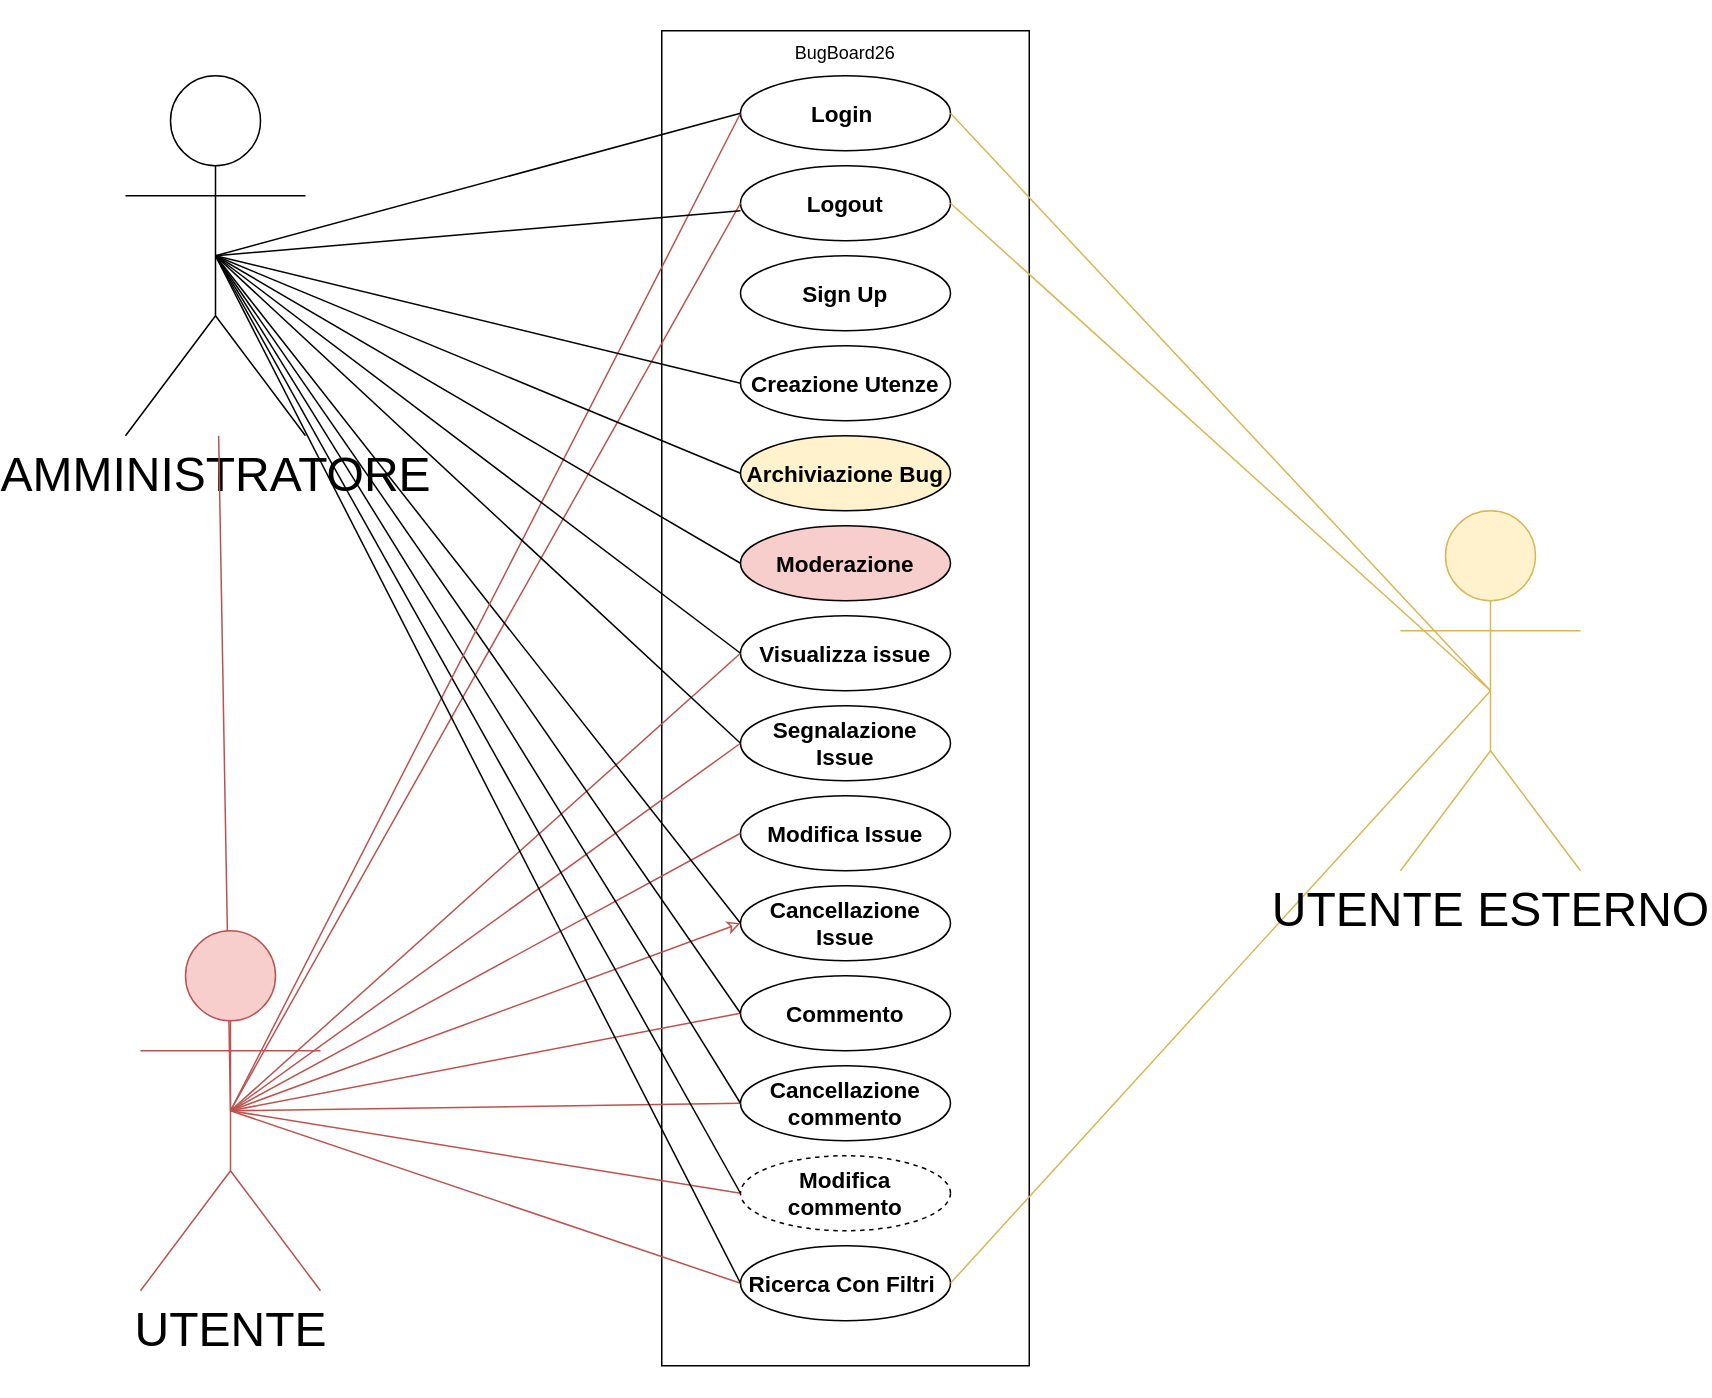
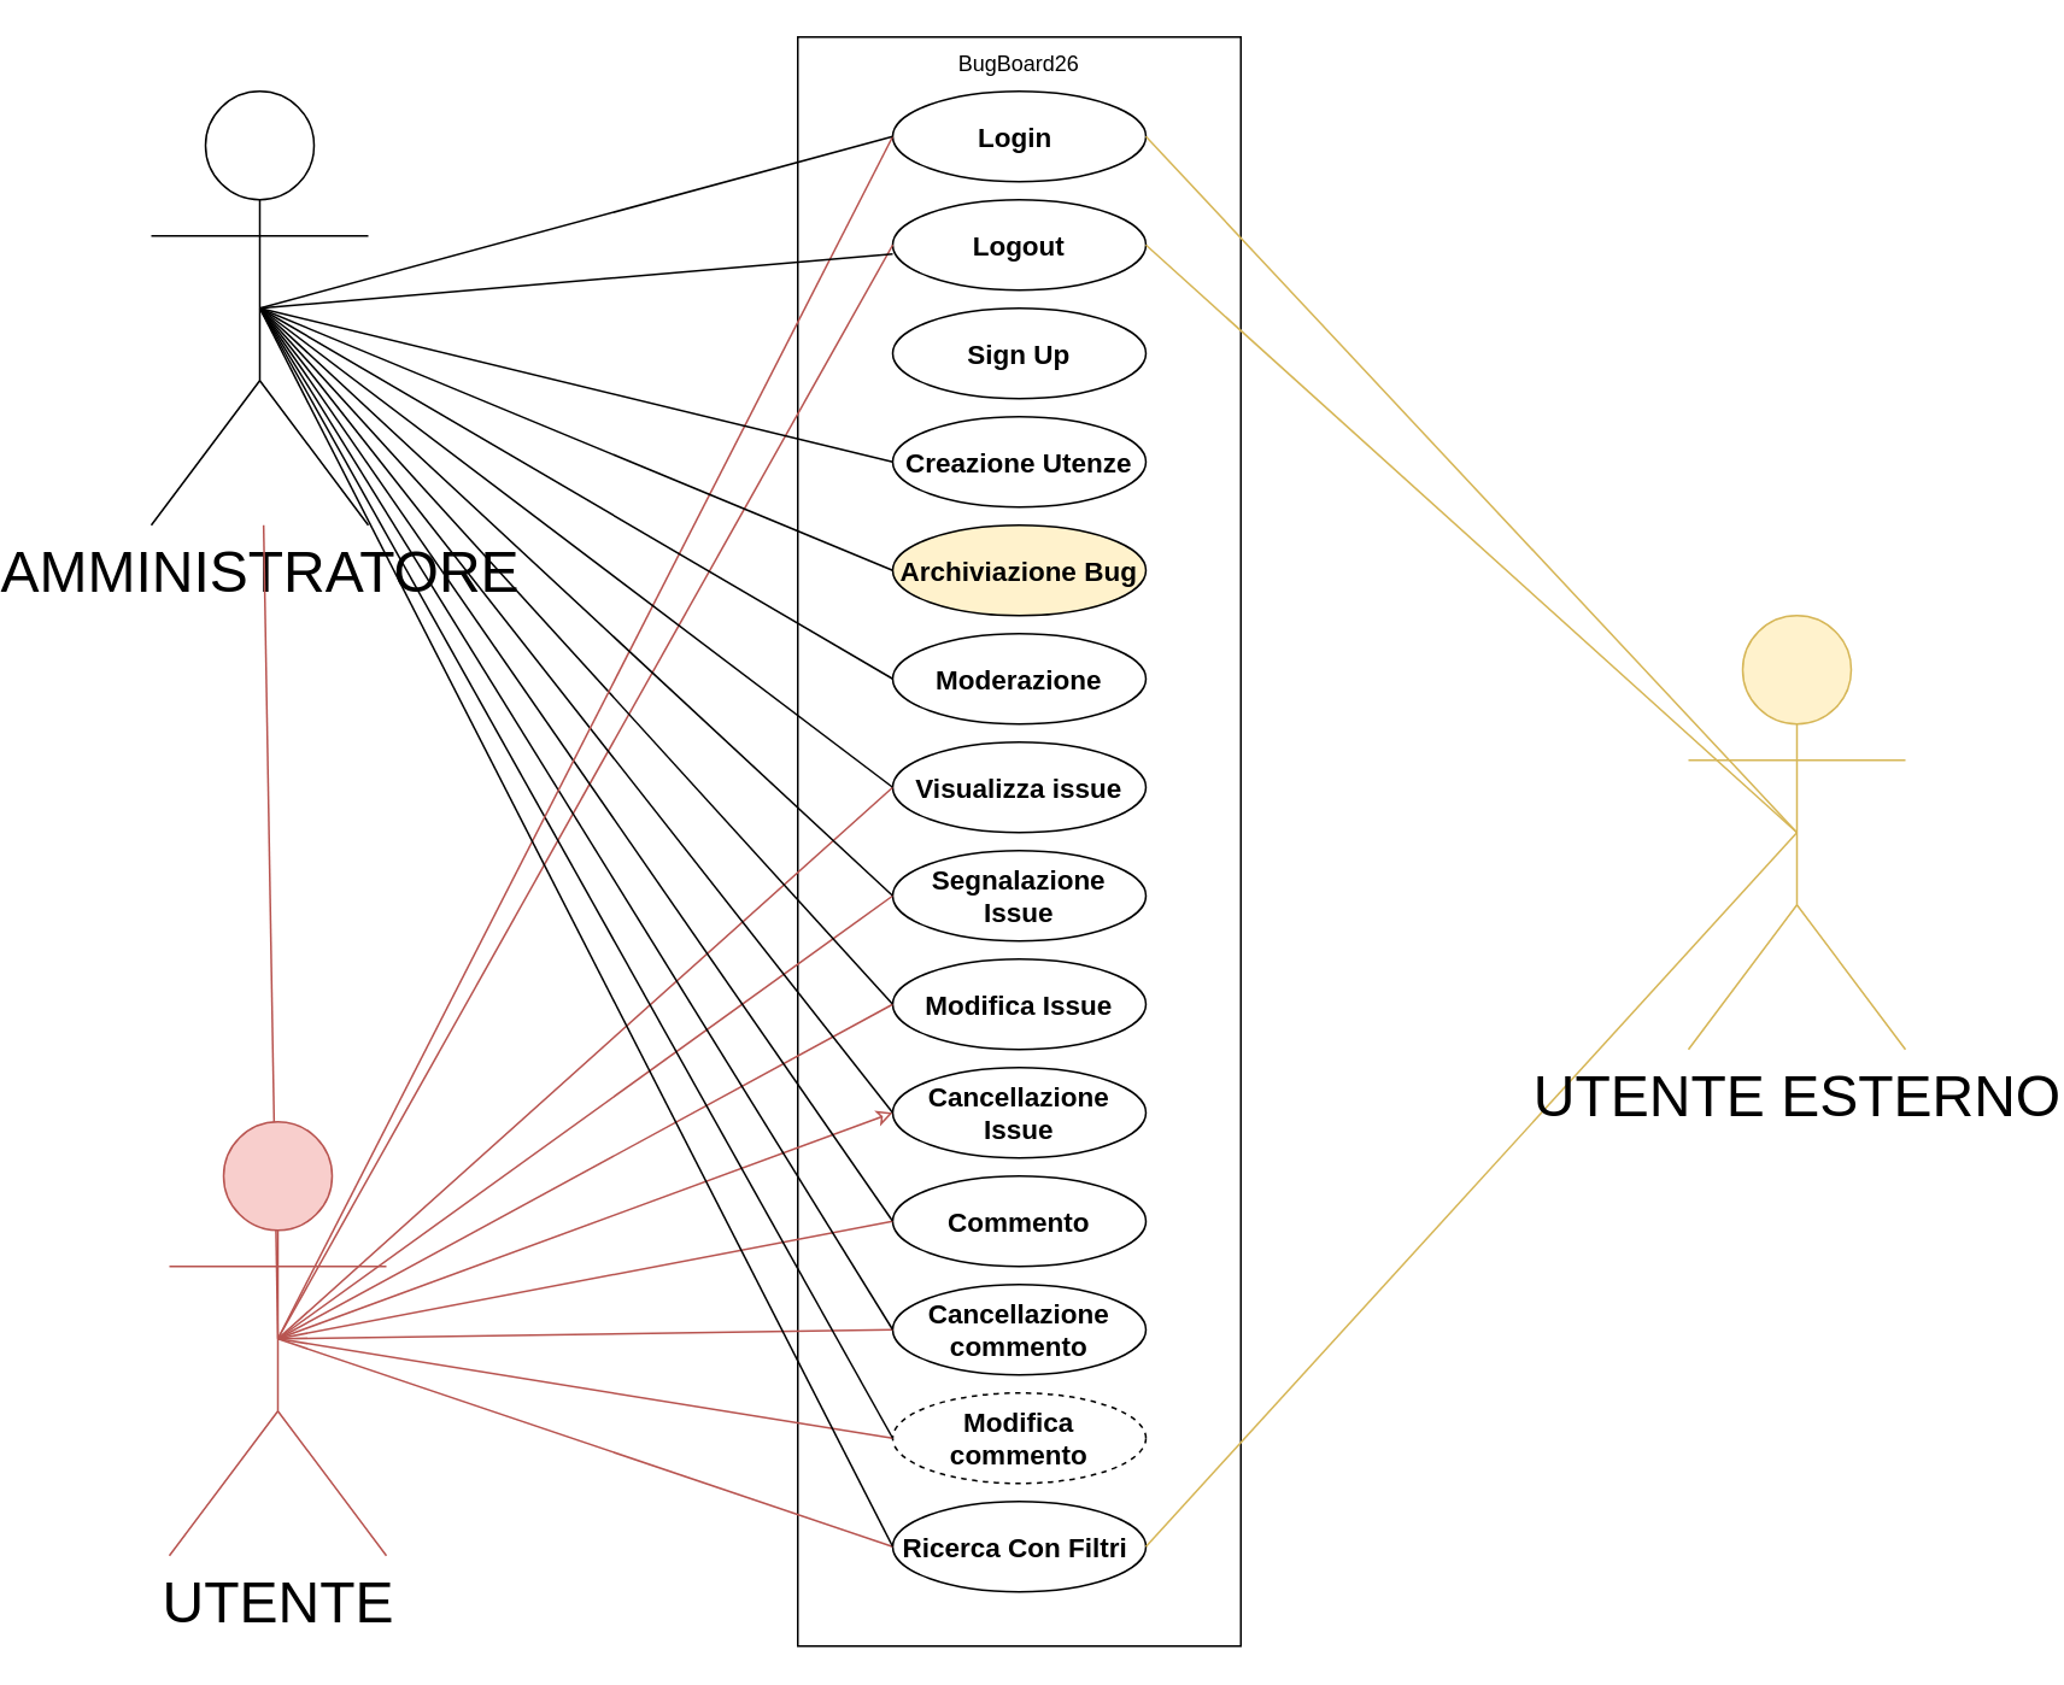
  <mxCell id="0" />
  <mxCell id="1" parent="0" />
  <mxCell id="2" value="" style="rounded=0;whiteSpace=wrap;html=1;" vertex="1" parent="1"><mxGeometry x="377.5" y="20" width="245" height="890" as="geometry" /></mxCell>
  <mxCell id="3" value="AMMINISTRATORE" style="shape=umlActor;verticalLabelPosition=bottom;verticalAlign=top;html=1;fontSize=32;" parent="1" vertex="1"><mxGeometry x="20" y="50" width="120" height="240" as="geometry" /></mxCell>
  <mxCell id="4" value="Logout" style="ellipse;whiteSpace=wrap;html=1;fontStyle=1;fontSize=15;" vertex="1" parent="1"><mxGeometry x="430" y="110" width="140" height="50" as="geometry" /></mxCell>
  <mxCell id="5" value="Creazione Utenze" style="ellipse;whiteSpace=wrap;html=1;fontStyle=1;fontSize=15;" vertex="1" parent="1"><mxGeometry x="430" y="230" width="140" height="50" as="geometry" /></mxCell>
  <mxCell id="6" value="Login&amp;nbsp;" style="ellipse;whiteSpace=wrap;html=1;fontStyle=1;fontSize=15;" vertex="1" parent="1"><mxGeometry x="430" y="50" width="140" height="50" as="geometry" /></mxCell>
  <mxCell id="7" value="Sign Up" style="ellipse;whiteSpace=wrap;html=1;fontStyle=1;fontSize=15;" vertex="1" parent="1"><mxGeometry x="430" y="170" width="140" height="50" as="geometry" /></mxCell>
  <mxCell id="8" value="Segnalazione Issue" style="ellipse;whiteSpace=wrap;html=1;fontStyle=1;fontSize=15;" vertex="1" parent="1"><mxGeometry x="430" y="470" width="140" height="50" as="geometry" /></mxCell>
  <mxCell id="9" value="Archiviazione Bug" style="ellipse;whiteSpace=wrap;html=1;fontStyle=1;fontSize=15;fillColor=#fff2cc;" vertex="1" parent="1"><mxGeometry x="430" y="290" width="140" height="50" as="geometry" /></mxCell>
  <mxCell id="10" value="Cancellazione commento" style="ellipse;whiteSpace=wrap;html=1;fontStyle=1;fontSize=15;" vertex="1" parent="1"><mxGeometry x="430" y="710" width="140" height="50" as="geometry" /></mxCell>
  <mxCell id="11" value="Visualizza issue" style="ellipse;whiteSpace=wrap;html=1;fontStyle=1;fontSize=15;" vertex="1" parent="1"><mxGeometry x="430" y="410" width="140" height="50" as="geometry" /></mxCell>
  <mxCell id="12" value="Commento" style="ellipse;whiteSpace=wrap;html=1;fontStyle=1;fontSize=15;" vertex="1" parent="1"><mxGeometry x="430" y="650" width="140" height="50" as="geometry" /></mxCell>
  <mxCell id="13" value="Ricerca Con Filtri&amp;nbsp;" style="ellipse;whiteSpace=wrap;html=1;fontStyle=1;fontSize=15;" vertex="1" parent="1"><mxGeometry x="430" y="830" width="140" height="50" as="geometry" /></mxCell>
  <mxCell id="14" value="Modifica Issue" style="ellipse;whiteSpace=wrap;html=1;fontStyle=1;fontSize=15;" vertex="1" parent="1"><mxGeometry x="430" y="530" width="140" height="50" as="geometry" /></mxCell>
  <mxCell id="15" value="Modifica commento" style="ellipse;whiteSpace=wrap;html=1;fontStyle=1;fontSize=15;dashed=1;" vertex="1" parent="1"><mxGeometry x="430" y="770" width="140" height="50" as="geometry" /></mxCell>
- <mxCell id="16" value="Moderazione" style="ellipse;whiteSpace=wrap;html=1;fontStyle=1;fontSize=15;fillColor=#f8cecc;" vertex="1" parent="1"><mxGeometry x="430" y="350" width="140" height="50" as="geometry" /></mxCell>
+ <mxCell id="16" value="Moderazione" style="ellipse;whiteSpace=wrap;html=1;fontStyle=1;fontSize=15;" vertex="1" parent="1"><mxGeometry x="430" y="350" width="140" height="50" as="geometry" /></mxCell>
  <mxCell id="17" value="Cancellazione Issue" style="ellipse;whiteSpace=wrap;html=1;fontStyle=1;fontSize=15;" vertex="1" parent="1"><mxGeometry x="430" y="590" width="140" height="50" as="geometry" /></mxCell>
  <mxCell id="18" style="edgeStyle=none;html=1;exitX=0.5;exitY=0.5;exitDx=0;exitDy=0;exitPerimeter=0;entryX=1;entryY=0.5;entryDx=0;entryDy=0;fillColor=#fff2cc;strokeColor=#d6b656;endArrow=none;endFill=0;" edge="1" parent="1" source="21" target="13"><mxGeometry relative="1" as="geometry" /></mxCell>
  <mxCell id="19" style="edgeStyle=none;html=1;exitX=0.5;exitY=0.5;exitDx=0;exitDy=0;exitPerimeter=0;entryX=1;entryY=0.5;entryDx=0;entryDy=0;fillColor=#fff2cc;strokeColor=#d6b656;endArrow=none;endFill=0;" edge="1" parent="1" source="21" target="6"><mxGeometry relative="1" as="geometry" /></mxCell>
  <mxCell id="20" style="edgeStyle=none;html=1;exitX=0.5;exitY=0.5;exitDx=0;exitDy=0;exitPerimeter=0;entryX=1;entryY=0.5;entryDx=0;entryDy=0;fillColor=#fff2cc;strokeColor=#d6b656;endArrow=none;endFill=0;" edge="1" parent="1" source="21" target="4"><mxGeometry relative="1" as="geometry" /></mxCell>
  <mxCell id="21" value="UTENTE ESTERNO" style="shape=umlActor;verticalLabelPosition=bottom;verticalAlign=top;html=1;fontSize=32;fillColor=#fff2cc;strokeColor=#d6b656;" vertex="1" parent="1"><mxGeometry x="870" y="340" width="120" height="240" as="geometry" /></mxCell>
  <mxCell id="22" style="edgeStyle=none;html=1;exitX=0.5;exitY=0.5;exitDx=0;exitDy=0;exitPerimeter=0;entryX=0;entryY=0.5;entryDx=0;entryDy=0;endArrow=none;endFill=0;fillColor=#f8cecc;strokeColor=#b85450;" edge="1" parent="1" source="36" target="4"><mxGeometry relative="1" as="geometry" /></mxCell>
  <mxCell id="23" style="edgeStyle=none;html=1;exitX=0.5;exitY=0.5;exitDx=0;exitDy=0;exitPerimeter=0;endArrow=none;endFill=0;fillColor=#f8cecc;strokeColor=#b85450;" edge="1" parent="1" source="36" target="3"><mxGeometry relative="1" as="geometry" /></mxCell>
  <mxCell id="24" style="edgeStyle=none;html=1;exitX=0.5;exitY=0.5;exitDx=0;exitDy=0;exitPerimeter=0;entryX=0;entryY=0.5;entryDx=0;entryDy=0;endArrow=none;endFill=0;fillColor=#f8cecc;strokeColor=#b85450;" edge="1" parent="1" source="36" target="11"><mxGeometry relative="1" as="geometry" /></mxCell>
  <mxCell id="25" style="edgeStyle=none;html=1;exitX=0.5;exitY=0.5;exitDx=0;exitDy=0;exitPerimeter=0;entryX=0;entryY=0.5;entryDx=0;entryDy=0;fillColor=#f8cecc;strokeColor=#b85450;endArrow=none;endFill=0;" edge="1" parent="1" source="36" target="8"><mxGeometry relative="1" as="geometry" /></mxCell>
  <mxCell id="26" style="edgeStyle=none;html=1;exitX=0.5;exitY=0.5;exitDx=0;exitDy=0;exitPerimeter=0;entryX=0;entryY=0.5;entryDx=0;entryDy=0;fillColor=#f8cecc;strokeColor=#b85450;endArrow=none;endFill=0;" edge="1" parent="1" source="36" target="14"><mxGeometry relative="1" as="geometry" /></mxCell>
  <mxCell id="27" style="edgeStyle=none;html=1;exitX=0.5;exitY=0.5;exitDx=0;exitDy=0;exitPerimeter=0;entryX=0;entryY=0.5;entryDx=0;entryDy=0;fillColor=#f8cecc;strokeColor=#b85450;endArrow=classic;endFill=0;" edge="1" parent="1" source="36" target="17"><mxGeometry relative="1" as="geometry" /></mxCell>
  <mxCell id="28" style="edgeStyle=none;html=1;exitX=0.5;exitY=0.5;exitDx=0;exitDy=0;exitPerimeter=0;entryX=0;entryY=0.5;entryDx=0;entryDy=0;fillColor=#f8cecc;strokeColor=#b85450;endArrow=none;endFill=0;" edge="1" parent="1" source="36" target="12"><mxGeometry relative="1" as="geometry" /></mxCell>
+ <mxCell id="29" style="edgeStyle=none;html=1;exitX=0.5;exitY=0.5;exitDx=0;exitDy=0;exitPerimeter=0;entryX=0;entryY=0.5;entryDx=0;entryDy=0;endArrow=none;endFill=0;" edge="1" parent="1" source="3" target="14"><mxGeometry relative="1" as="geometry" /></mxCell>
  <mxCell id="30" style="edgeStyle=none;html=1;exitX=0.5;exitY=0.5;exitDx=0;exitDy=0;exitPerimeter=0;entryX=0;entryY=0.5;entryDx=0;entryDy=0;fillColor=#f8cecc;strokeColor=#b85450;endArrow=none;endFill=0;" edge="1" parent="1" source="36" target="10"><mxGeometry relative="1" as="geometry" /></mxCell>
  <mxCell id="31" value="" style="endArrow=none;html=1;exitX=0.5;exitY=0.5;exitDx=0;exitDy=0;exitPerimeter=0;entryX=0;entryY=0.5;entryDx=0;entryDy=0;" edge="1" parent="1" source="3" target="17"><mxGeometry width="50" height="50" relative="1" as="geometry"><mxPoint x="110" y="200" as="sourcePoint" /><mxPoint x="460" y="465" as="targetPoint" /></mxGeometry></mxCell>
  <mxCell id="32" style="edgeStyle=none;html=1;exitX=0.5;exitY=0.5;exitDx=0;exitDy=0;exitPerimeter=0;entryX=0;entryY=0.5;entryDx=0;entryDy=0;fillColor=#f8cecc;strokeColor=#b85450;endArrow=none;endFill=0;" edge="1" parent="1" source="36" target="15"><mxGeometry relative="1" as="geometry" /></mxCell>
  <mxCell id="33" value="" style="endArrow=none;html=1;exitX=0.5;exitY=0.5;exitDx=0;exitDy=0;exitPerimeter=0;entryX=0;entryY=0.5;entryDx=0;entryDy=0;" edge="1" parent="1" source="3" target="12"><mxGeometry width="50" height="50" relative="1" as="geometry"><mxPoint x="90" y="180" as="sourcePoint" /><mxPoint x="440" y="625" as="targetPoint" /></mxGeometry></mxCell>
  <mxCell id="34" style="edgeStyle=none;html=1;exitX=0.5;exitY=0.5;exitDx=0;exitDy=0;exitPerimeter=0;entryX=0;entryY=0.5;entryDx=0;entryDy=0;fillColor=#f8cecc;strokeColor=#b85450;endArrow=none;endFill=0;" edge="1" parent="1" source="36" target="13"><mxGeometry relative="1" as="geometry" /></mxCell>
  <mxCell id="35" value="" style="endArrow=none;html=1;exitX=0.5;exitY=0.5;exitDx=0;exitDy=0;exitPerimeter=0;entryX=0;entryY=0.5;entryDx=0;entryDy=0;" edge="1" parent="1" source="3" target="10"><mxGeometry width="50" height="50" relative="1" as="geometry"><mxPoint x="100" y="190" as="sourcePoint" /><mxPoint x="450" y="635" as="targetPoint" /></mxGeometry></mxCell>
  <mxCell id="36" value="UTENTE" style="shape=umlActor;verticalLabelPosition=bottom;verticalAlign=top;html=1;fontSize=32;fillColor=#f8cecc;strokeColor=#b85450;" vertex="1" parent="1"><mxGeometry x="30" y="620" width="120" height="240" as="geometry" /></mxCell>
  <mxCell id="37" value="" style="endArrow=none;html=1;exitX=0.5;exitY=0.5;exitDx=0;exitDy=0;exitPerimeter=0;entryX=0;entryY=0.5;entryDx=0;entryDy=0;" edge="1" parent="1" source="3" target="15"><mxGeometry width="50" height="50" relative="1" as="geometry"><mxPoint x="110" y="200" as="sourcePoint" /><mxPoint x="460" y="645" as="targetPoint" /></mxGeometry></mxCell>
  <mxCell id="38" value="" style="endArrow=none;html=1;exitX=0.5;exitY=0.5;exitDx=0;exitDy=0;exitPerimeter=0;entryX=0;entryY=0.5;entryDx=0;entryDy=0;fillColor=#f8cecc;strokeColor=#b85450;" edge="1" parent="1" source="36" target="6"><mxGeometry width="50" height="50" relative="1" as="geometry"><mxPoint x="380" y="570" as="sourcePoint" /><mxPoint x="430" y="520" as="targetPoint" /></mxGeometry></mxCell>
  <mxCell id="39" value="" style="endArrow=none;html=1;exitX=0.5;exitY=0.5;exitDx=0;exitDy=0;exitPerimeter=0;entryX=0;entryY=0.5;entryDx=0;entryDy=0;" edge="1" parent="1" source="3" target="13"><mxGeometry width="50" height="50" relative="1" as="geometry"><mxPoint x="130" y="220" as="sourcePoint" /><mxPoint x="480" y="665" as="targetPoint" /></mxGeometry></mxCell>
  <mxCell id="40" value="" style="endArrow=none;html=1;exitX=0.5;exitY=0.5;exitDx=0;exitDy=0;exitPerimeter=0;entryX=0;entryY=0.5;entryDx=0;entryDy=0;" edge="1" parent="1" source="3" target="6"><mxGeometry width="50" height="50" relative="1" as="geometry"><mxPoint x="100" y="240" as="sourcePoint" /><mxPoint x="370" y="-90" as="targetPoint" /></mxGeometry></mxCell>
  <mxCell id="41" value="" style="endArrow=none;html=1;exitX=0.5;exitY=0.5;exitDx=0;exitDy=0;exitPerimeter=0;" edge="1" parent="1" source="3"><mxGeometry width="50" height="50" relative="1" as="geometry"><mxPoint x="110" y="250" as="sourcePoint" /><mxPoint x="430" y="140" as="targetPoint" /></mxGeometry></mxCell>
  <mxCell id="42" value="" style="endArrow=none;html=1;exitX=0.5;exitY=0.5;exitDx=0;exitDy=0;exitPerimeter=0;entryX=0;entryY=0.5;entryDx=0;entryDy=0;" edge="1" parent="1" source="3" target="5"><mxGeometry width="50" height="50" relative="1" as="geometry"><mxPoint x="120" y="260" as="sourcePoint" /><mxPoint x="450" y="95" as="targetPoint" /></mxGeometry></mxCell>
  <mxCell id="43" value="" style="endArrow=none;html=1;exitX=0.5;exitY=0.5;exitDx=0;exitDy=0;exitPerimeter=0;entryX=0;entryY=0.5;entryDx=0;entryDy=0;" edge="1" parent="1" source="3" target="9"><mxGeometry width="50" height="50" relative="1" as="geometry"><mxPoint x="80" y="170" as="sourcePoint" /><mxPoint x="260" y="260" as="targetPoint" /></mxGeometry></mxCell>
  <mxCell id="44" value="" style="endArrow=none;html=1;exitX=0.5;exitY=0.5;exitDx=0;exitDy=0;exitPerimeter=0;entryX=0;entryY=0.5;entryDx=0;entryDy=0;" edge="1" parent="1" source="3" target="16"><mxGeometry width="50" height="50" relative="1" as="geometry"><mxPoint x="90" y="180" as="sourcePoint" /><mxPoint x="440" y="325" as="targetPoint" /></mxGeometry></mxCell>
  <mxCell id="45" value="" style="endArrow=none;html=1;exitX=0.5;exitY=0.5;exitDx=0;exitDy=0;exitPerimeter=0;entryX=0;entryY=0.5;entryDx=0;entryDy=0;" edge="1" parent="1" source="3" target="11"><mxGeometry width="50" height="50" relative="1" as="geometry"><mxPoint x="100" y="190" as="sourcePoint" /><mxPoint x="450" y="335" as="targetPoint" /></mxGeometry></mxCell>
  <mxCell id="46" value="" style="endArrow=none;html=1;exitX=0.5;exitY=0.5;exitDx=0;exitDy=0;exitPerimeter=0;entryX=0;entryY=0.5;entryDx=0;entryDy=0;" edge="1" parent="1" source="3" target="8"><mxGeometry width="50" height="50" relative="1" as="geometry"><mxPoint x="90" y="180" as="sourcePoint" /><mxPoint x="440" y="445" as="targetPoint" /></mxGeometry></mxCell>
  <mxCell id="47" value="BugBoard26" style="text;html=1;align=center;verticalAlign=middle;whiteSpace=wrap;rounded=0;" vertex="1" parent="1"><mxGeometry x="470" y="20" width="60" height="30" as="geometry" /></mxCell>
